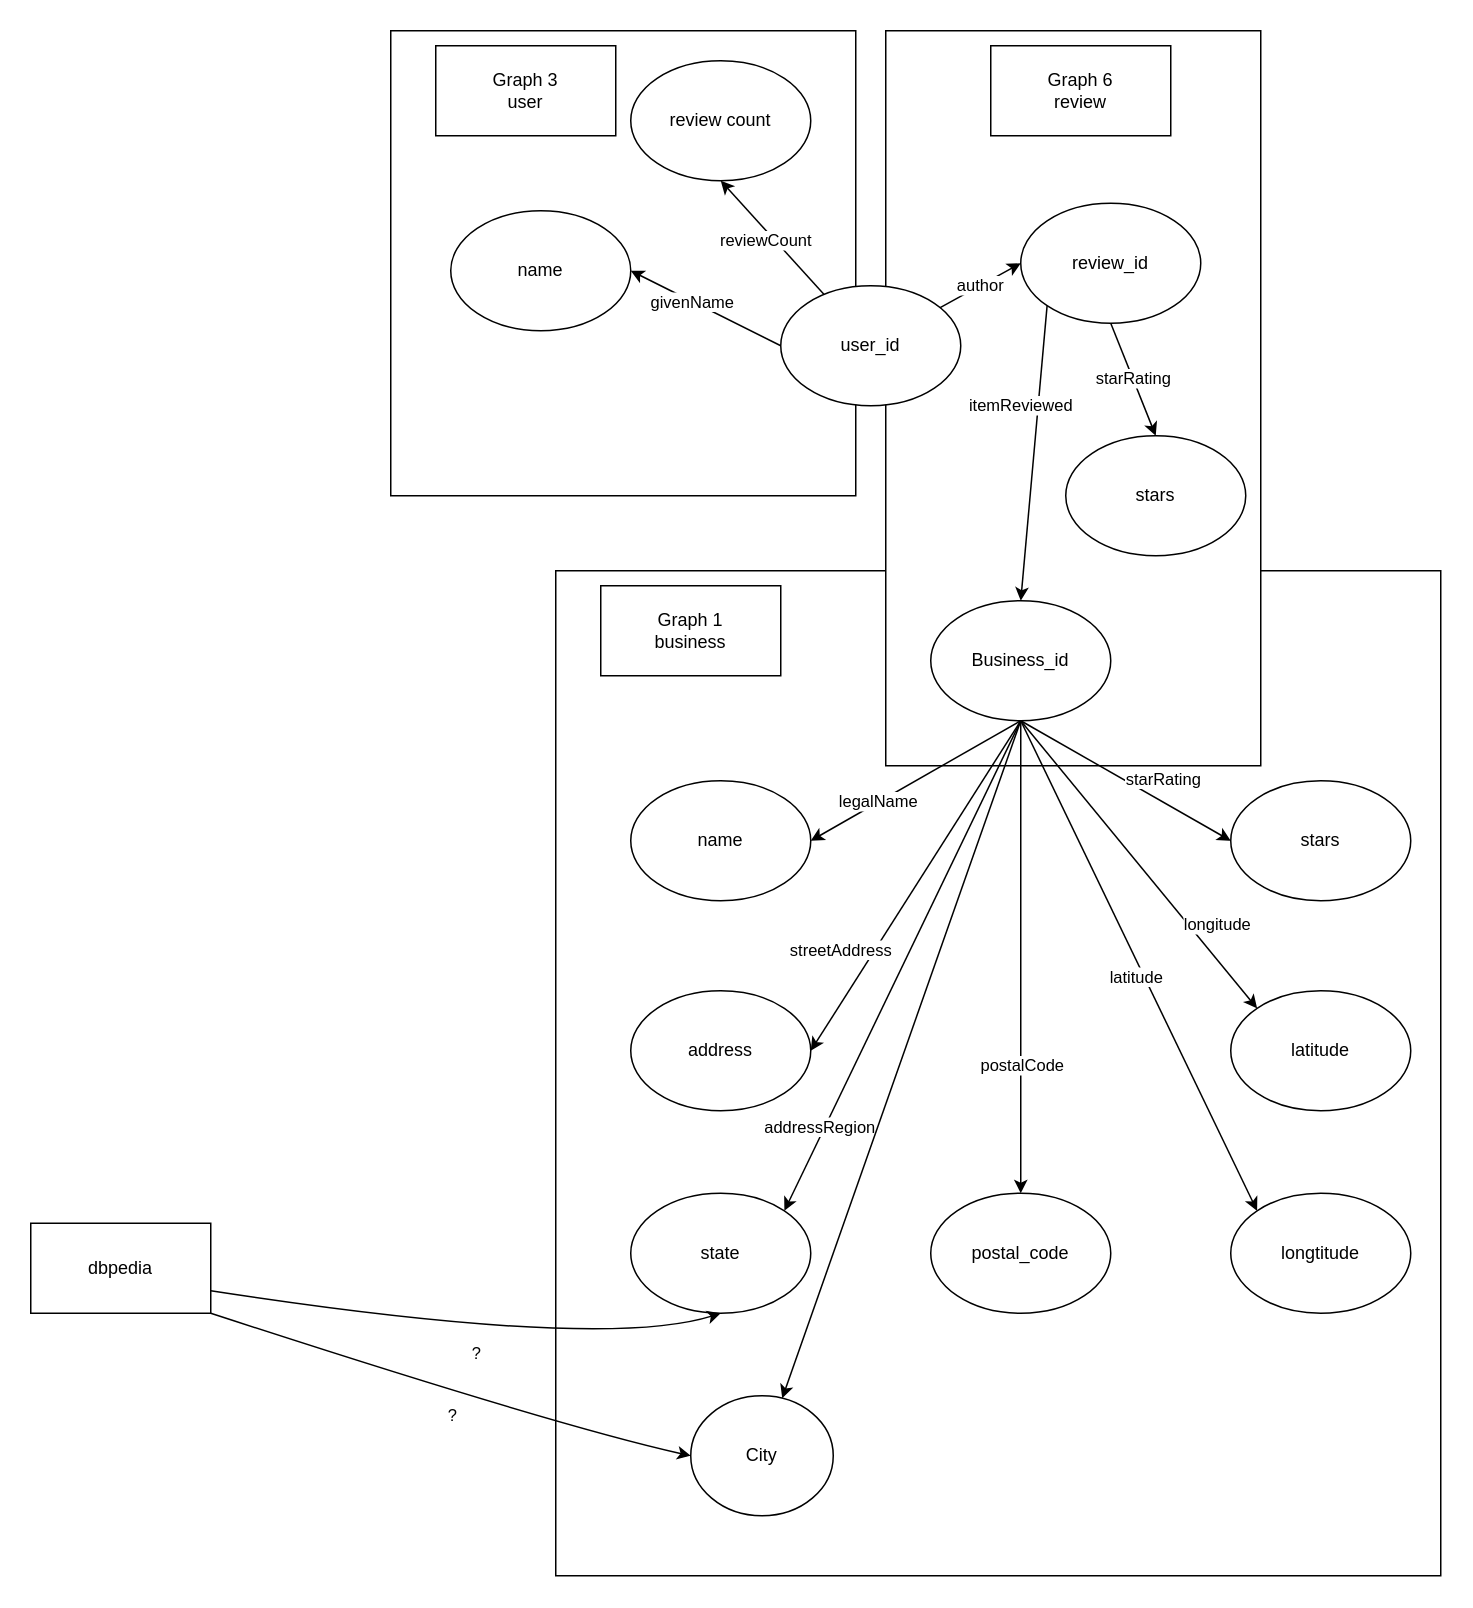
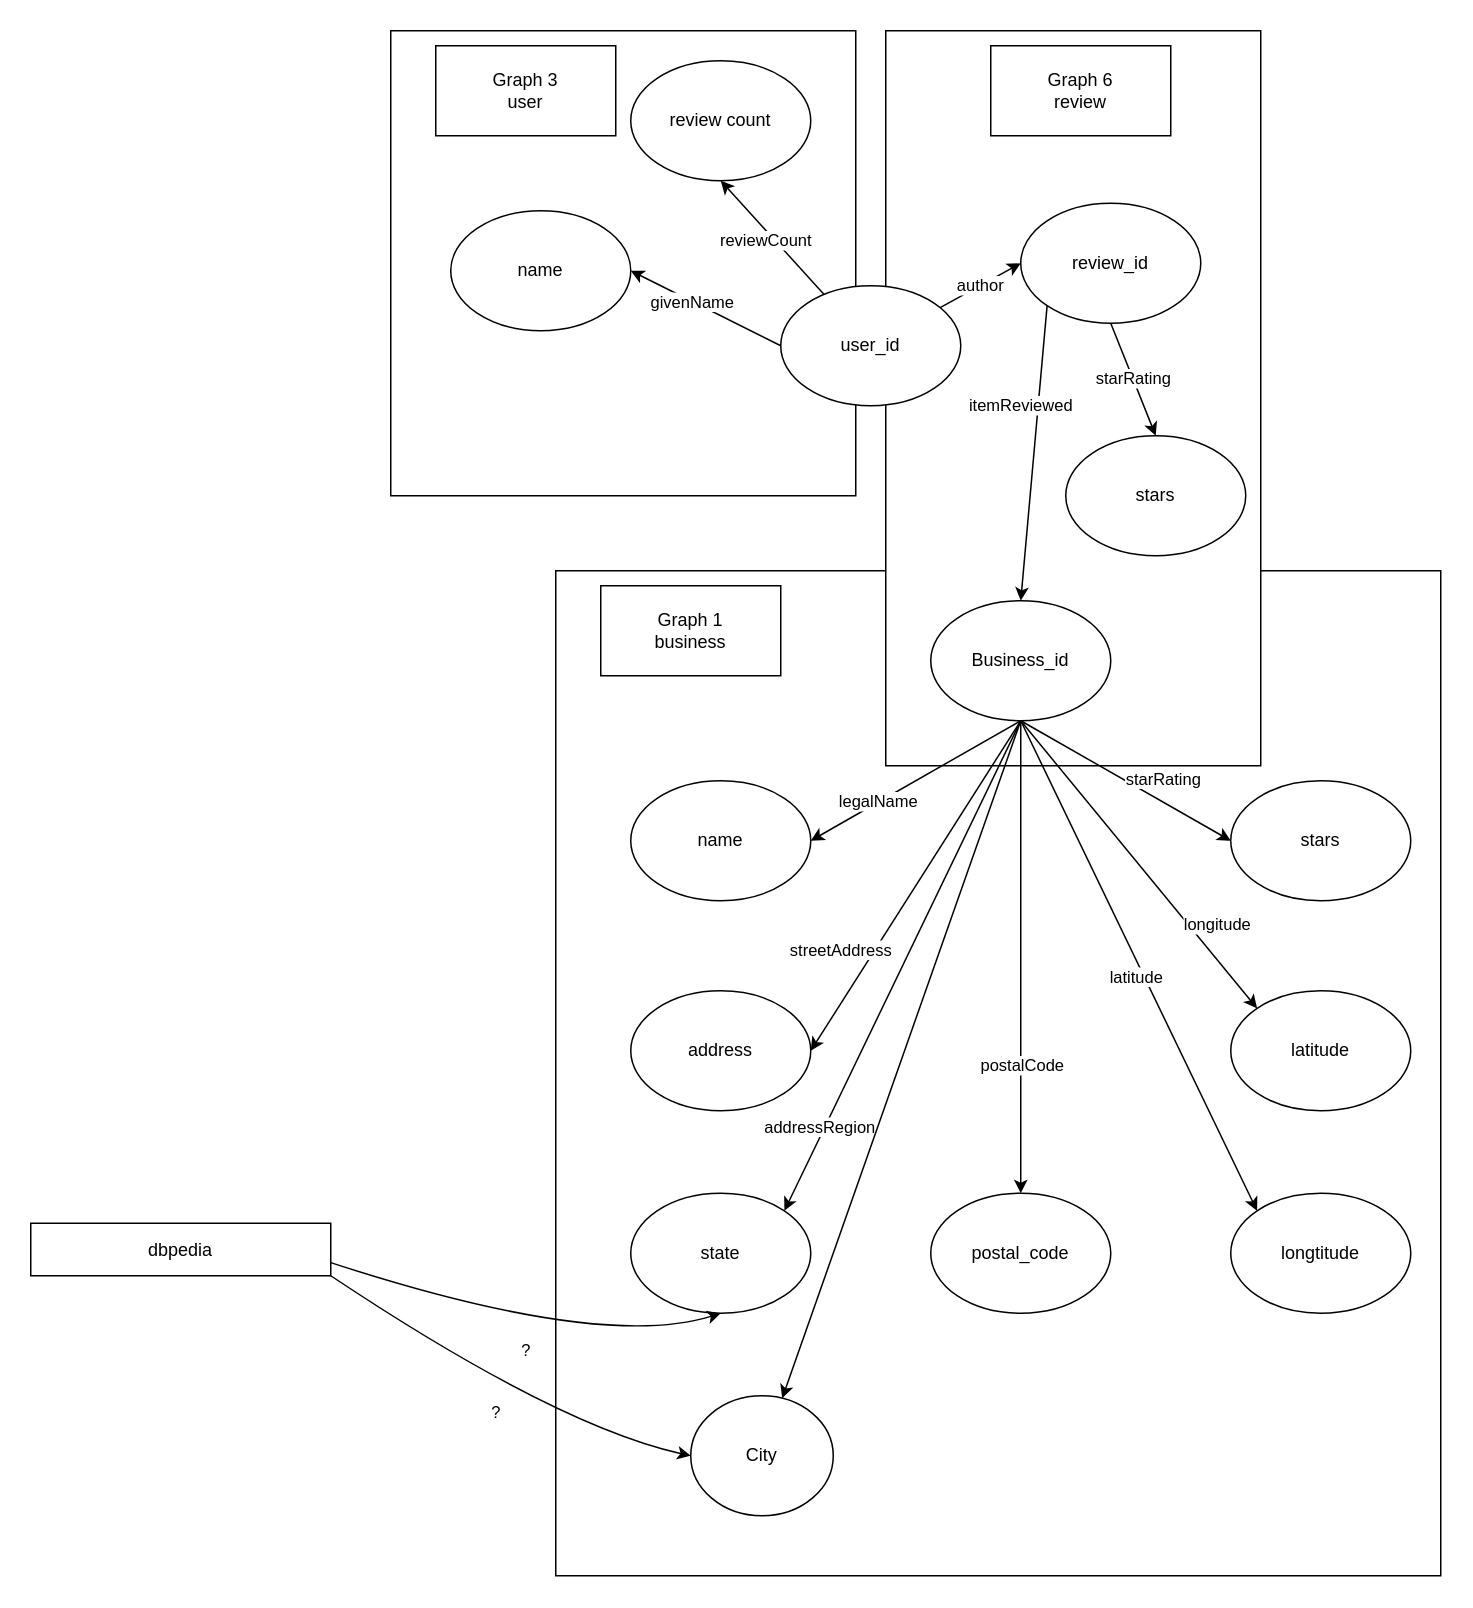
  <mxCell id="0" />
  <mxCell id="1" parent="0" />
  <mxCell id="2" value="" style="rounded=0;whiteSpace=wrap;html=1;" parent="1" vertex="1"><mxGeometry x="260" y="20" width="310" height="310" as="geometry" /></mxCell>
  <mxCell id="3" value="" style="rounded=0;whiteSpace=wrap;html=1;" parent="1" vertex="1"><mxGeometry x="370" y="380" width="590" height="670" as="geometry" /></mxCell>
  <mxCell id="4" value="" style="rounded=0;whiteSpace=wrap;html=1;" parent="1" vertex="1"><mxGeometry x="590" y="20" width="250" height="490" as="geometry" /></mxCell>
  <mxCell id="5" value="Business_id" style="ellipse;whiteSpace=wrap;html=1;" parent="1" vertex="1"><mxGeometry x="620" y="400" width="120" height="80" as="geometry" /></mxCell>
  <mxCell id="6" value="name" style="ellipse;whiteSpace=wrap;html=1;" parent="1" vertex="1"><mxGeometry x="420" y="520" width="120" height="80" as="geometry" /></mxCell>
  <mxCell id="7" value="stars" style="ellipse;whiteSpace=wrap;html=1;" parent="1" vertex="1"><mxGeometry x="820" y="520" width="120" height="80" as="geometry" /></mxCell>
  <mxCell id="8" value="address" style="ellipse;whiteSpace=wrap;html=1;" parent="1" vertex="1"><mxGeometry x="420" y="660" width="120" height="80" as="geometry" /></mxCell>
  <mxCell id="9" value="state" style="ellipse;whiteSpace=wrap;html=1;" parent="1" vertex="1"><mxGeometry x="420" y="795" width="120" height="80" as="geometry" /></mxCell>
  <mxCell id="10" value="postal_code" style="ellipse;whiteSpace=wrap;html=1;" parent="1" vertex="1"><mxGeometry x="620" y="795" width="120" height="80" as="geometry" /></mxCell>
  <mxCell id="11" value="Graph 1&lt;br&gt;business" style="rounded=0;whiteSpace=wrap;html=1;" parent="1" vertex="1"><mxGeometry x="400" y="390" width="120" height="60" as="geometry" /></mxCell>
  <mxCell id="12" value="longtitude" style="ellipse;whiteSpace=wrap;html=1;" parent="1" vertex="1"><mxGeometry x="820" y="795" width="120" height="80" as="geometry" /></mxCell>
  <mxCell id="13" value="latitude" style="ellipse;whiteSpace=wrap;html=1;" parent="1" vertex="1"><mxGeometry x="820" y="660" width="120" height="80" as="geometry" /></mxCell>
  <mxCell id="14" value="" style="endArrow=classic;html=1;rounded=0;exitX=0.5;exitY=1;exitDx=0;exitDy=0;entryX=1;entryY=0.5;entryDx=0;entryDy=0;" parent="1" source="5" target="6" edge="1"><mxGeometry width="50" height="50" relative="1" as="geometry"><mxPoint x="630" y="690" as="sourcePoint" /><mxPoint x="680" y="640" as="targetPoint" /></mxGeometry></mxCell>
  <mxCell id="15" value="legalName" style="edgeLabel;html=1;align=center;verticalAlign=middle;resizable=0;points=[];" parent="14" vertex="1" connectable="0"><mxGeometry x="0.356" y="-1" relative="1" as="geometry"><mxPoint as="offset" /></mxGeometry></mxCell>
  <mxCell id="16" value="streetAddress" style="endArrow=classic;html=1;rounded=0;exitX=0.5;exitY=1;exitDx=0;exitDy=0;entryX=1;entryY=0.5;entryDx=0;entryDy=0;" parent="1" source="5" target="8" edge="1"><mxGeometry x="0.485" y="-19" width="50" height="50" relative="1" as="geometry"><mxPoint x="630" y="690" as="sourcePoint" /><mxPoint x="680" y="640" as="targetPoint" /><mxPoint as="offset" /></mxGeometry></mxCell>
  <mxCell id="17" value="" style="endArrow=classic;html=1;rounded=0;exitX=0.5;exitY=1;exitDx=0;exitDy=0;entryX=1;entryY=0;entryDx=0;entryDy=0;" parent="1" source="5" target="9" edge="1"><mxGeometry width="50" height="50" relative="1" as="geometry"><mxPoint x="630" y="690" as="sourcePoint" /><mxPoint x="680" y="640" as="targetPoint" /></mxGeometry></mxCell>
  <mxCell id="18" value="addressRegion" style="edgeLabel;html=1;align=center;verticalAlign=middle;resizable=0;points=[];" parent="17" vertex="1" connectable="0"><mxGeometry x="0.271" y="5" relative="1" as="geometry"><mxPoint x="-39" y="60" as="offset" /></mxGeometry></mxCell>
  <mxCell id="19" value="postalCode" style="endArrow=classic;html=1;rounded=0;exitX=0.5;exitY=1;exitDx=0;exitDy=0;entryX=0.5;entryY=0;entryDx=0;entryDy=0;" parent="1" source="5" target="10" edge="1"><mxGeometry x="0.459" y="1" width="50" height="50" relative="1" as="geometry"><mxPoint x="630" y="690" as="sourcePoint" /><mxPoint x="680" y="640" as="targetPoint" /><mxPoint as="offset" /></mxGeometry></mxCell>
  <mxCell id="20" value="latitude" style="endArrow=classic;html=1;rounded=0;exitX=0.5;exitY=1;exitDx=0;exitDy=0;entryX=0;entryY=0;entryDx=0;entryDy=0;" parent="1" source="5" target="12" edge="1"><mxGeometry x="0.032" y="-5" width="50" height="50" relative="1" as="geometry"><mxPoint x="630" y="690" as="sourcePoint" /><mxPoint x="680" y="640" as="targetPoint" /><mxPoint as="offset" /></mxGeometry></mxCell>
  <mxCell id="21" value="longitude" style="endArrow=classic;html=1;rounded=0;exitX=0.5;exitY=1;exitDx=0;exitDy=0;entryX=0;entryY=0;entryDx=0;entryDy=0;" parent="1" source="5" target="13" edge="1"><mxGeometry x="0.524" y="15" width="50" height="50" relative="1" as="geometry"><mxPoint x="630" y="690" as="sourcePoint" /><mxPoint x="680" y="640" as="targetPoint" /><mxPoint x="-1" as="offset" /></mxGeometry></mxCell>
  <mxCell id="22" value="" style="endArrow=classic;html=1;rounded=0;exitX=0.5;exitY=1;exitDx=0;exitDy=0;entryX=0;entryY=0.5;entryDx=0;entryDy=0;" parent="1" source="5" target="7" edge="1"><mxGeometry width="50" height="50" relative="1" as="geometry"><mxPoint x="630" y="690" as="sourcePoint" /><mxPoint x="680" y="640" as="targetPoint" /></mxGeometry></mxCell>
  <mxCell id="23" value="starRating" style="edgeLabel;html=1;align=center;verticalAlign=middle;resizable=0;points=[];" parent="22" vertex="1" connectable="0"><mxGeometry x="0.308" y="3" relative="1" as="geometry"><mxPoint x="2" y="-11" as="offset" /></mxGeometry></mxCell>
  <mxCell id="24" value="user_id" style="ellipse;whiteSpace=wrap;html=1;" parent="1" vertex="1"><mxGeometry x="520" y="190" width="120" height="80" as="geometry" /></mxCell>
  <mxCell id="25" value="review_id" style="ellipse;whiteSpace=wrap;html=1;" parent="1" vertex="1"><mxGeometry x="680" y="135" width="120" height="80" as="geometry" /></mxCell>
  <mxCell id="26" value="stars" style="ellipse;whiteSpace=wrap;html=1;" parent="1" vertex="1"><mxGeometry x="710" y="290" width="120" height="80" as="geometry" /></mxCell>
  <mxCell id="27" value="itemReviewed" style="endArrow=classic;html=1;rounded=0;entryX=0.5;entryY=0;entryDx=0;entryDy=0;exitX=0;exitY=1;exitDx=0;exitDy=0;" parent="1" source="25" target="5" edge="1"><mxGeometry x="-0.311" y="-12" width="50" height="50" relative="1" as="geometry"><mxPoint x="580" y="270" as="sourcePoint" /><mxPoint x="780" y="290" as="targetPoint" /><mxPoint as="offset" /></mxGeometry></mxCell>
  <mxCell id="28" value="author" style="endArrow=classic;html=1;rounded=0;entryX=0;entryY=0.5;entryDx=0;entryDy=0;" parent="1" source="24" target="25" edge="1"><mxGeometry width="50" height="50" relative="1" as="geometry"><mxPoint x="810" y="130" as="sourcePoint" /><mxPoint x="860" y="80" as="targetPoint" /></mxGeometry></mxCell>
  <mxCell id="29" value="starRating" style="endArrow=classic;html=1;rounded=0;entryX=0.5;entryY=0;entryDx=0;entryDy=0;exitX=0.5;exitY=1;exitDx=0;exitDy=0;" parent="1" source="25" target="26" edge="1"><mxGeometry width="50" height="50" relative="1" as="geometry"><mxPoint x="810" y="130" as="sourcePoint" /><mxPoint x="860" y="80" as="targetPoint" /></mxGeometry></mxCell>
  <mxCell id="30" value="Graph 6&lt;br&gt;review" style="rounded=0;whiteSpace=wrap;html=1;" parent="1" vertex="1"><mxGeometry x="660" y="30" width="120" height="60" as="geometry" /></mxCell>
  <mxCell id="31" value="name" style="ellipse;whiteSpace=wrap;html=1;" parent="1" vertex="1"><mxGeometry x="300" y="140" width="120" height="80" as="geometry" /></mxCell>
  <mxCell id="32" value="review count" style="ellipse;whiteSpace=wrap;html=1;" parent="1" vertex="1"><mxGeometry x="420" y="40" width="120" height="80" as="geometry" /></mxCell>
  <mxCell id="33" value="" style="endArrow=classic;html=1;rounded=0;exitX=0;exitY=0.5;exitDx=0;exitDy=0;entryX=1;entryY=0.5;entryDx=0;entryDy=0;" parent="1" source="24" target="31" edge="1"><mxGeometry width="50" height="50" relative="1" as="geometry"><mxPoint x="280" y="-60" as="sourcePoint" /><mxPoint x="330" y="-110" as="targetPoint" /></mxGeometry></mxCell>
  <mxCell id="34" value="givenName" style="edgeLabel;html=1;align=center;verticalAlign=middle;resizable=0;points=[];" parent="33" vertex="1" connectable="0"><mxGeometry x="-0.233" y="3" relative="1" as="geometry"><mxPoint x="-20" y="-13" as="offset" /></mxGeometry></mxCell>
  <mxCell id="35" value="" style="endArrow=classic;html=1;rounded=0;entryX=0.5;entryY=1;entryDx=0;entryDy=0;" parent="1" source="24" target="32" edge="1"><mxGeometry width="50" height="50" relative="1" as="geometry"><mxPoint x="690" y="320" as="sourcePoint" /><mxPoint x="470" y="290" as="targetPoint" /></mxGeometry></mxCell>
  <mxCell id="36" value="reviewCount" style="edgeLabel;html=1;align=center;verticalAlign=middle;resizable=0;points=[];" parent="35" vertex="1" connectable="0"><mxGeometry x="0.203" y="3" relative="1" as="geometry"><mxPoint x="5" y="8" as="offset" /></mxGeometry></mxCell>
  <mxCell id="37" value="Graph 3&lt;br&gt;user" style="rounded=0;whiteSpace=wrap;html=1;" parent="1" vertex="1"><mxGeometry x="290" y="30" width="120" height="60" as="geometry" /></mxCell>
- <mxCell id="38" value="dbpedia" style="rounded=0;whiteSpace=wrap;html=1;" parent="1" vertex="1"><mxGeometry x="20" y="815" width="120" height="60" as="geometry" /></mxCell>
+ <mxCell id="38" value="dbpedia" style="rounded=0;whiteSpace=wrap;html=1;" parent="1" vertex="1"><mxGeometry x="20" y="815" width="200" height="35" as="geometry" /></mxCell>
  <mxCell id="39" value="?" style="curved=1;endArrow=classic;html=1;rounded=0;entryX=0.5;entryY=1;entryDx=0;entryDy=0;exitX=1;exitY=0.75;exitDx=0;exitDy=0;" parent="1" source="38" target="9" edge="1"><mxGeometry x="0.043" y="-15" width="50" height="50" relative="1" as="geometry"><mxPoint x="490" y="1020" as="sourcePoint" /><mxPoint x="680" y="830" as="targetPoint" /><Array as="points"><mxPoint x="400" y="900" /></Array><mxPoint as="offset" /></mxGeometry></mxCell>
  <mxCell id="40" value="" style="endArrow=classic;html=1;rounded=0;exitX=0.5;exitY=1;exitDx=0;exitDy=0;" parent="1" source="5" target="41" edge="1"><mxGeometry width="50" height="50" relative="1" as="geometry"><mxPoint x="480" y="770" as="sourcePoint" /><mxPoint x="530" y="720" as="targetPoint" /></mxGeometry></mxCell>
  <mxCell id="41" value="City" style="ellipse;whiteSpace=wrap;html=1;" parent="1" vertex="1"><mxGeometry x="460" y="930" width="95" height="80" as="geometry" /></mxCell>
  <mxCell id="42" value="?" style="curved=1;endArrow=classic;html=1;rounded=0;entryX=0;entryY=0.5;entryDx=0;entryDy=0;exitX=1;exitY=1;exitDx=0;exitDy=0;" parent="1" source="38" target="41" edge="1"><mxGeometry x="0.043" y="-15" width="50" height="50" relative="1" as="geometry"><mxPoint x="150" y="870" as="sourcePoint" /><mxPoint x="490" y="885" as="targetPoint" /><Array as="points"><mxPoint x="370" y="950" /></Array><mxPoint as="offset" /></mxGeometry></mxCell>
